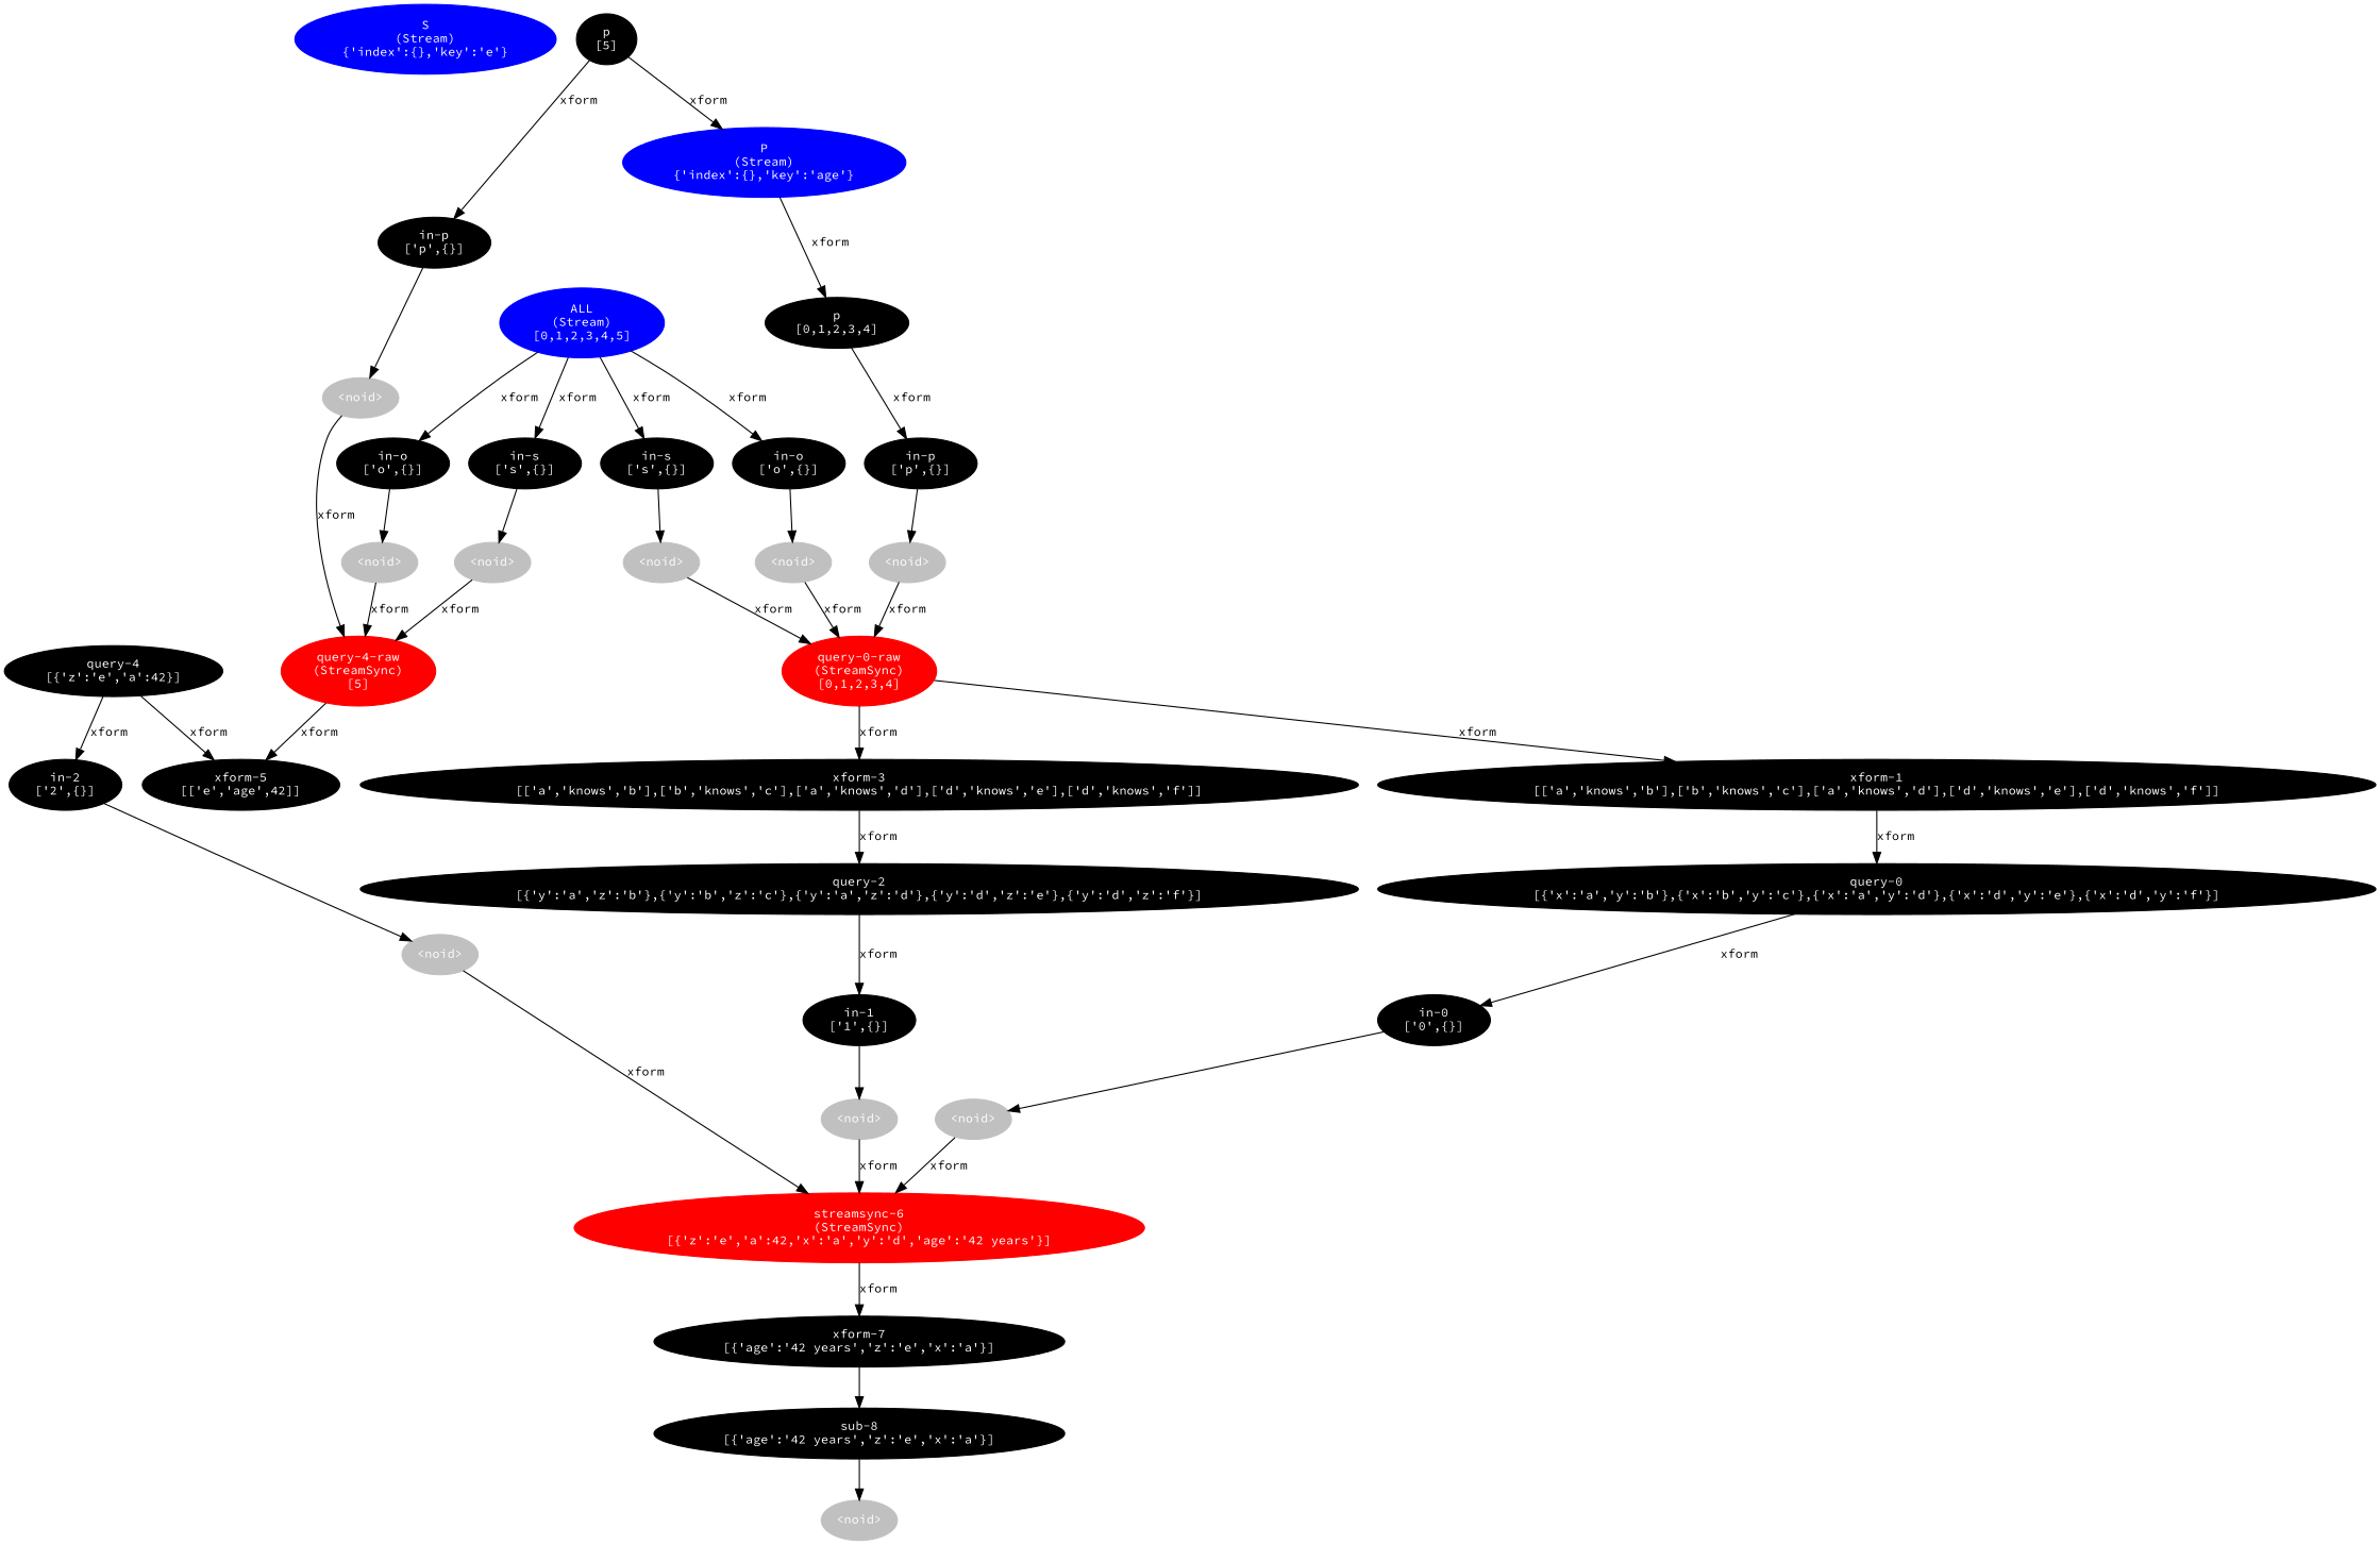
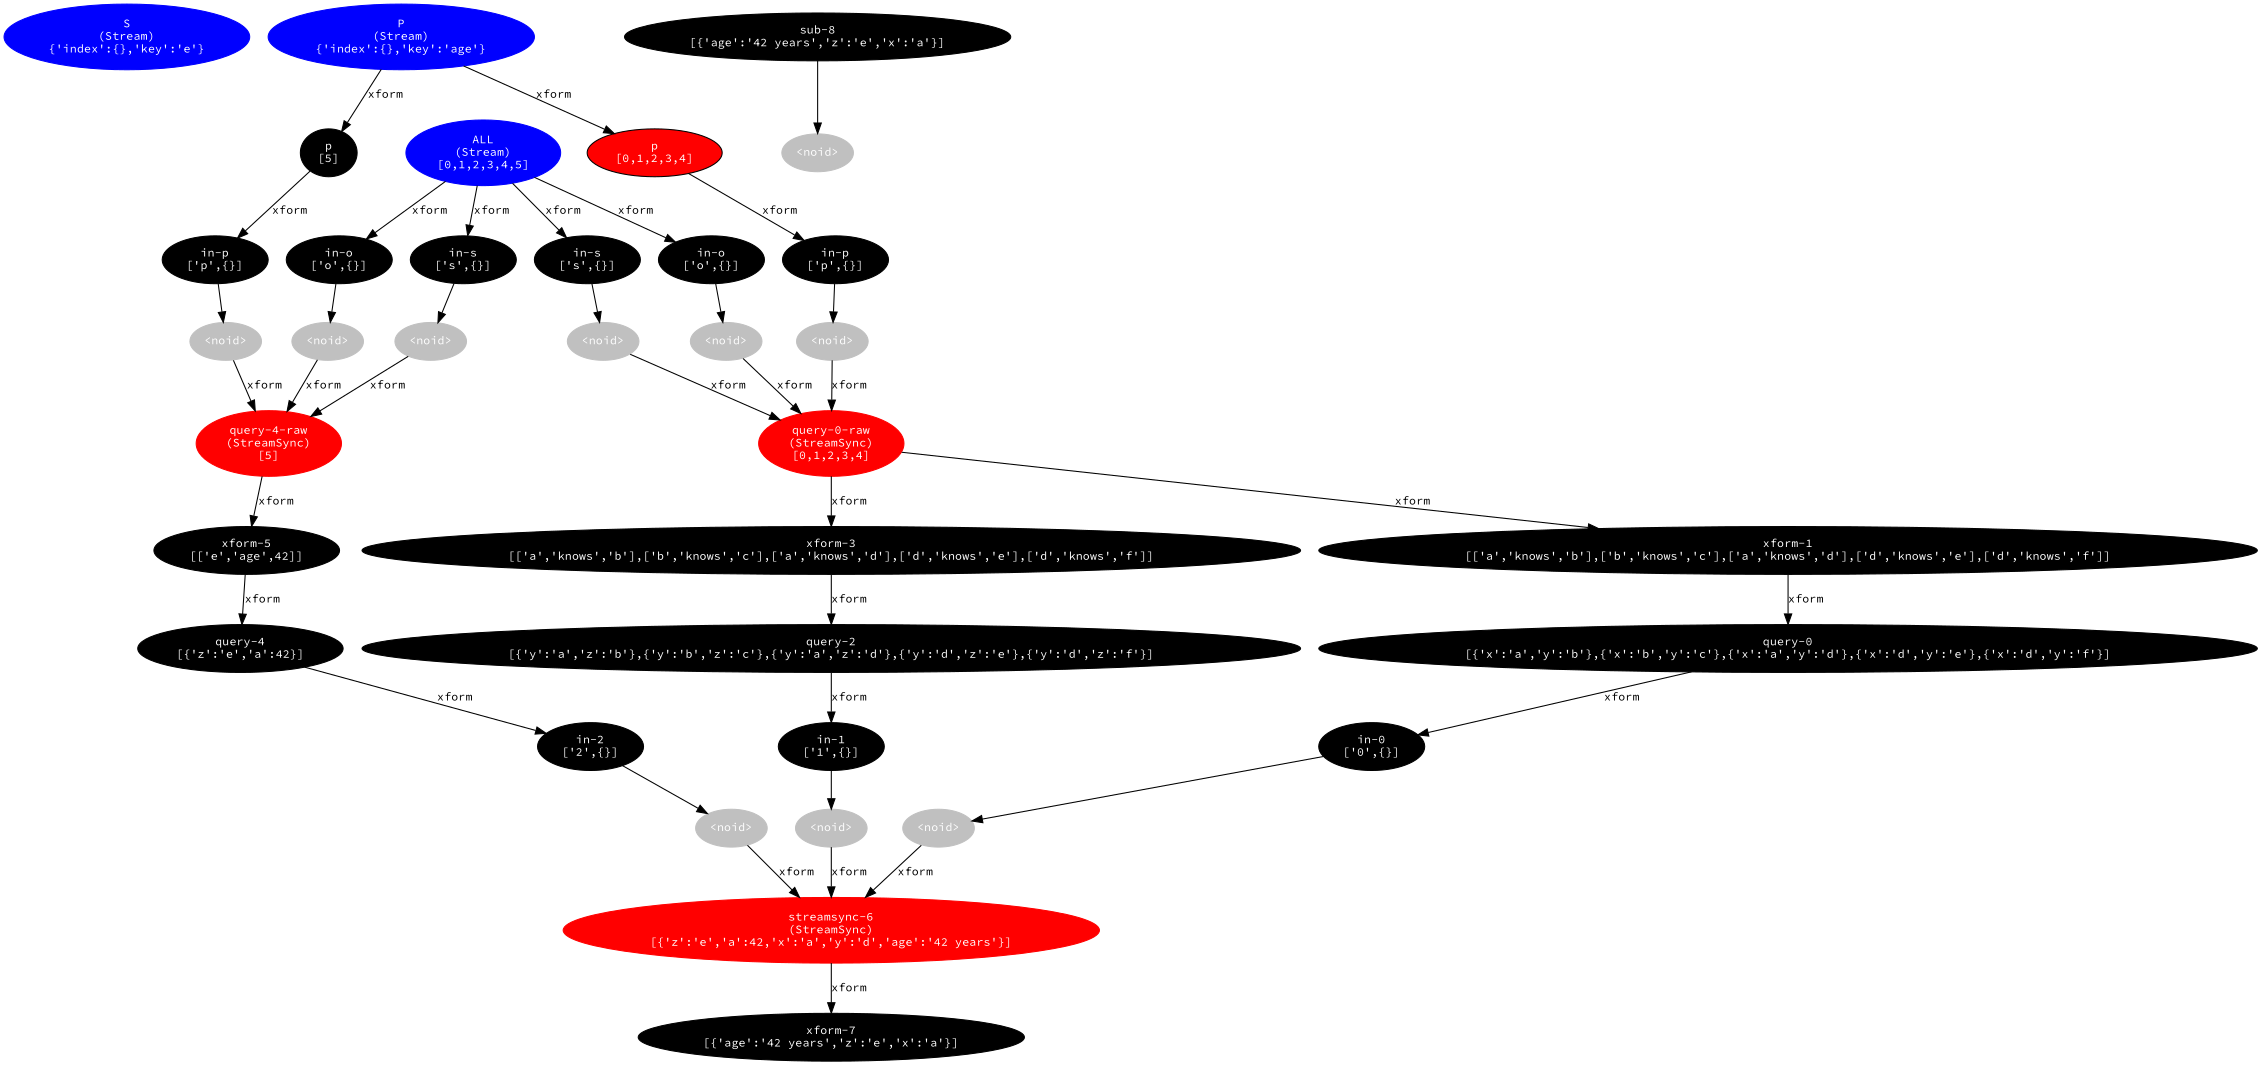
  digraph {
    fontname="Source Code Pro"
    node [color=black fontcolor=white fontname="Source Code Pro" fontsize=11 style=filled]
    edge [fontname="Source Code Pro" fontsize=11]
    n1 [color=blue label="S\n(Stream)\n{'index':{},'key':'e'}"]
    n2 [color=blue label="P\n(Stream)\n{'index':{},'key':'age'}"]
-   n3 [label="p\n[0,1,2,3,4]"]
+   n3 [label="p\n[0,1,2,3,4]" fillcolor=red]
    n4 [label="p\n[5]"]
    n5 [label="in-p\n['p',{}]"]
    n6 [label="in-p\n['p',{}]"]
    n7 [color=gray label="<noid>"]
    n8 [color=red label="query-0-raw\n(StreamSync)\n[0,1,2,3,4]"]
    n9 [label="xform-1\n[['a','knows','b'],['b','knows','c'],['a','knows','d'],['d','knows','e'],['d','knows','f']]"]
    n10 [label="xform-3\n[['a','knows','b'],['b','knows','c'],['a','knows','d'],['d','knows','e'],['d','knows','f']]"]
    n11 [label="query-0\n[{'x':'a','y':'b'},{'x':'b','y':'c'},{'x':'a','y':'d'},{'x':'d','y':'e'},{'x':'d','y':'f'}]"]
    n12 [label="query-2\n[{'y':'a','z':'b'},{'y':'b','z':'c'},{'y':'a','z':'d'},{'y':'d','z':'e'},{'y':'d','z':'f'}]"]
    n13 [label="in-0\n['0',{}]"]
    n14 [color=gray label="<noid>"]
    n15 [color=red label="streamsync-6\n(StreamSync)\n[{'z':'e','a':42,'x':'a','y':'d','age':'42 years'}]"]
    n16 [label="xform-7\n[{'age':'42 years','z':'e','x':'a'}]"]
    n17 [label="sub-8\n[{'age':'42 years','z':'e','x':'a'}]"]
    n18 [color=gray label="<noid>"]
    n19 [label="in-1\n['1',{}]"]
    n20 [color=gray label="<noid>"]
    n21 [color=gray label="<noid>"]
    n22 [color=red label="query-4-raw\n(StreamSync)\n[5]"]
    n23 [label="xform-5\n[['e','age',42]]"]
    n24 [label="query-4\n[{'z':'e','a':42}]"]
    n25 [label="in-2\n['2',{}]"]
    n26 [color=gray label="<noid>"]
    n27 [color=blue label="ALL\n(Stream)\n[0,1,2,3,4,5]"]
    n28 [label="in-s\n['s',{}]"]
    n29 [label="in-o\n['o',{}]"]
    n30 [label="in-s\n['s',{}]"]
    n31 [label="in-o\n['o',{}]"]
    n32 [color=gray label="<noid>"]
    n33 [color=gray label="<noid>"]
    n34 [color=gray label="<noid>"]
    n35 [color=gray label="<noid>"]
    n2 -> n3 [label=xform]
-   n4 -> n2 [label=xform]
+   n2 -> n4 [label=xform]
    n3 -> n5 [label=xform]
    n4 -> n6 [label=xform]
    n5 -> n7
    n6 -> n21
    n7 -> n8 [label=xform]
    n8 -> n9 [label=xform]
    n8 -> n10 [label=xform]
    n9 -> n11 [label=xform]
    n10 -> n12 [label=xform]
    n11 -> n13 [label=xform]
    n12 -> n19 [label=xform]
    n13 -> n14
    n14 -> n15 [label=xform]
    n15 -> n16 [label=xform]
-   n16 -> n17
    n17 -> n18
    n19 -> n20
    n20 -> n15 [label=xform]
    n21 -> n22 [label=xform]
    n22 -> n23 [label=xform]
-   n24 -> n23 [label=xform]
+   n23 -> n24 [label=xform]
    n24 -> n25 [label=xform]
    n25 -> n26
    n26 -> n15 [label=xform]
    n27 -> n28 [label=xform]
    n27 -> n29 [label=xform]
    n27 -> n30 [label=xform]
    n27 -> n31 [label=xform]
    n28 -> n32
    n29 -> n33
    n30 -> n34
    n31 -> n35
    n32 -> n8 [label=xform]
    n33 -> n8 [label=xform]
    n34 -> n22 [label=xform]
    n35 -> n22 [label=xform]
  }
